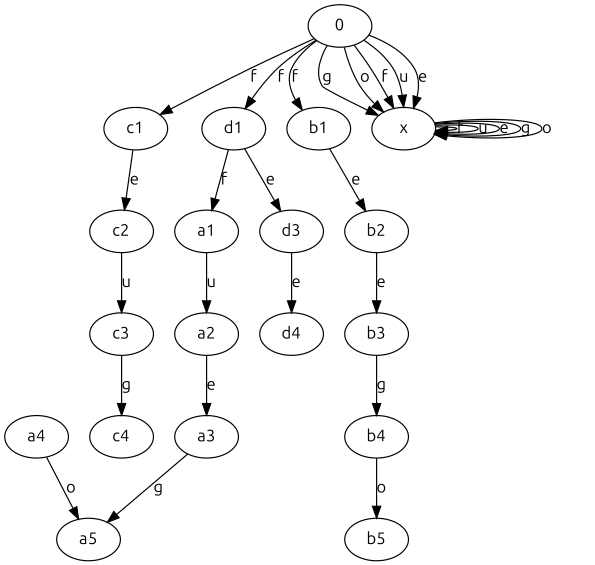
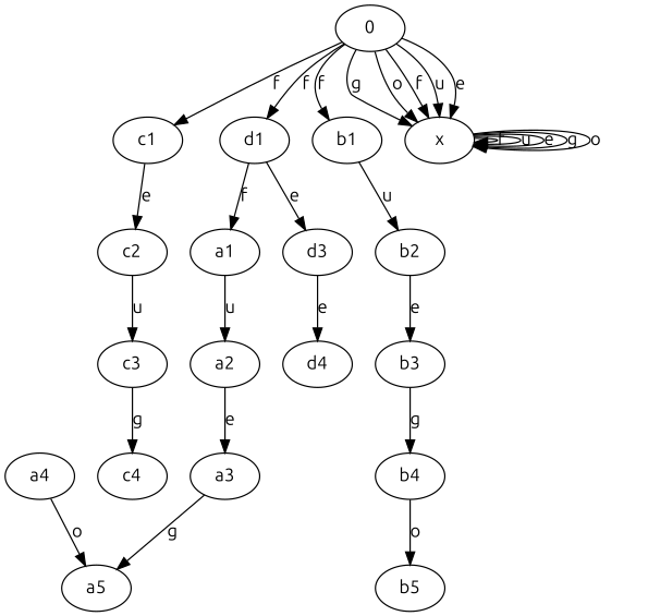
  digraph {
    fontname=Ubuntu
    node [fontname=Ubuntu]
    edge [fontname=Ubuntu]
    a1
    a2
    a3
    a5
    a4
    0
    b1
    c1
    d1
    x
    b2
    c2
    d3
    b3
    b4
    b5
    c3
    c4
    d4
    a1 -> a2 [label=u]
    a2 -> a3 [label=e]
    a3 -> a5 [label=g]
    a4 -> a5 [label=o]
    0 -> b1 [label=f]
    0 -> c1 [label=f]
    0 -> d1 [label=f]
    0 -> x [label=f]
    0 -> x [label=u]
    0 -> x [label=e]
    0 -> x [label=g]
    0 -> x [label=o]
-   b1 -> b2 [label=e]
+   b1 -> b2 [label=u]
    c1 -> c2 [label=e]
    d1 -> a1 [label=f]
    d1 -> d3 [label=e]
    x -> x [label=f]
    x -> x [label=u]
    x -> x [label=e]
    x -> x [label=g]
    x -> x [label=o]
    b2 -> b3 [label=e]
    c2 -> c3 [label=u]
    d3 -> d4 [label=e]
    b3 -> b4 [label=g]
    b4 -> b5 [label=o]
    c3 -> c4 [label=g]
  }
